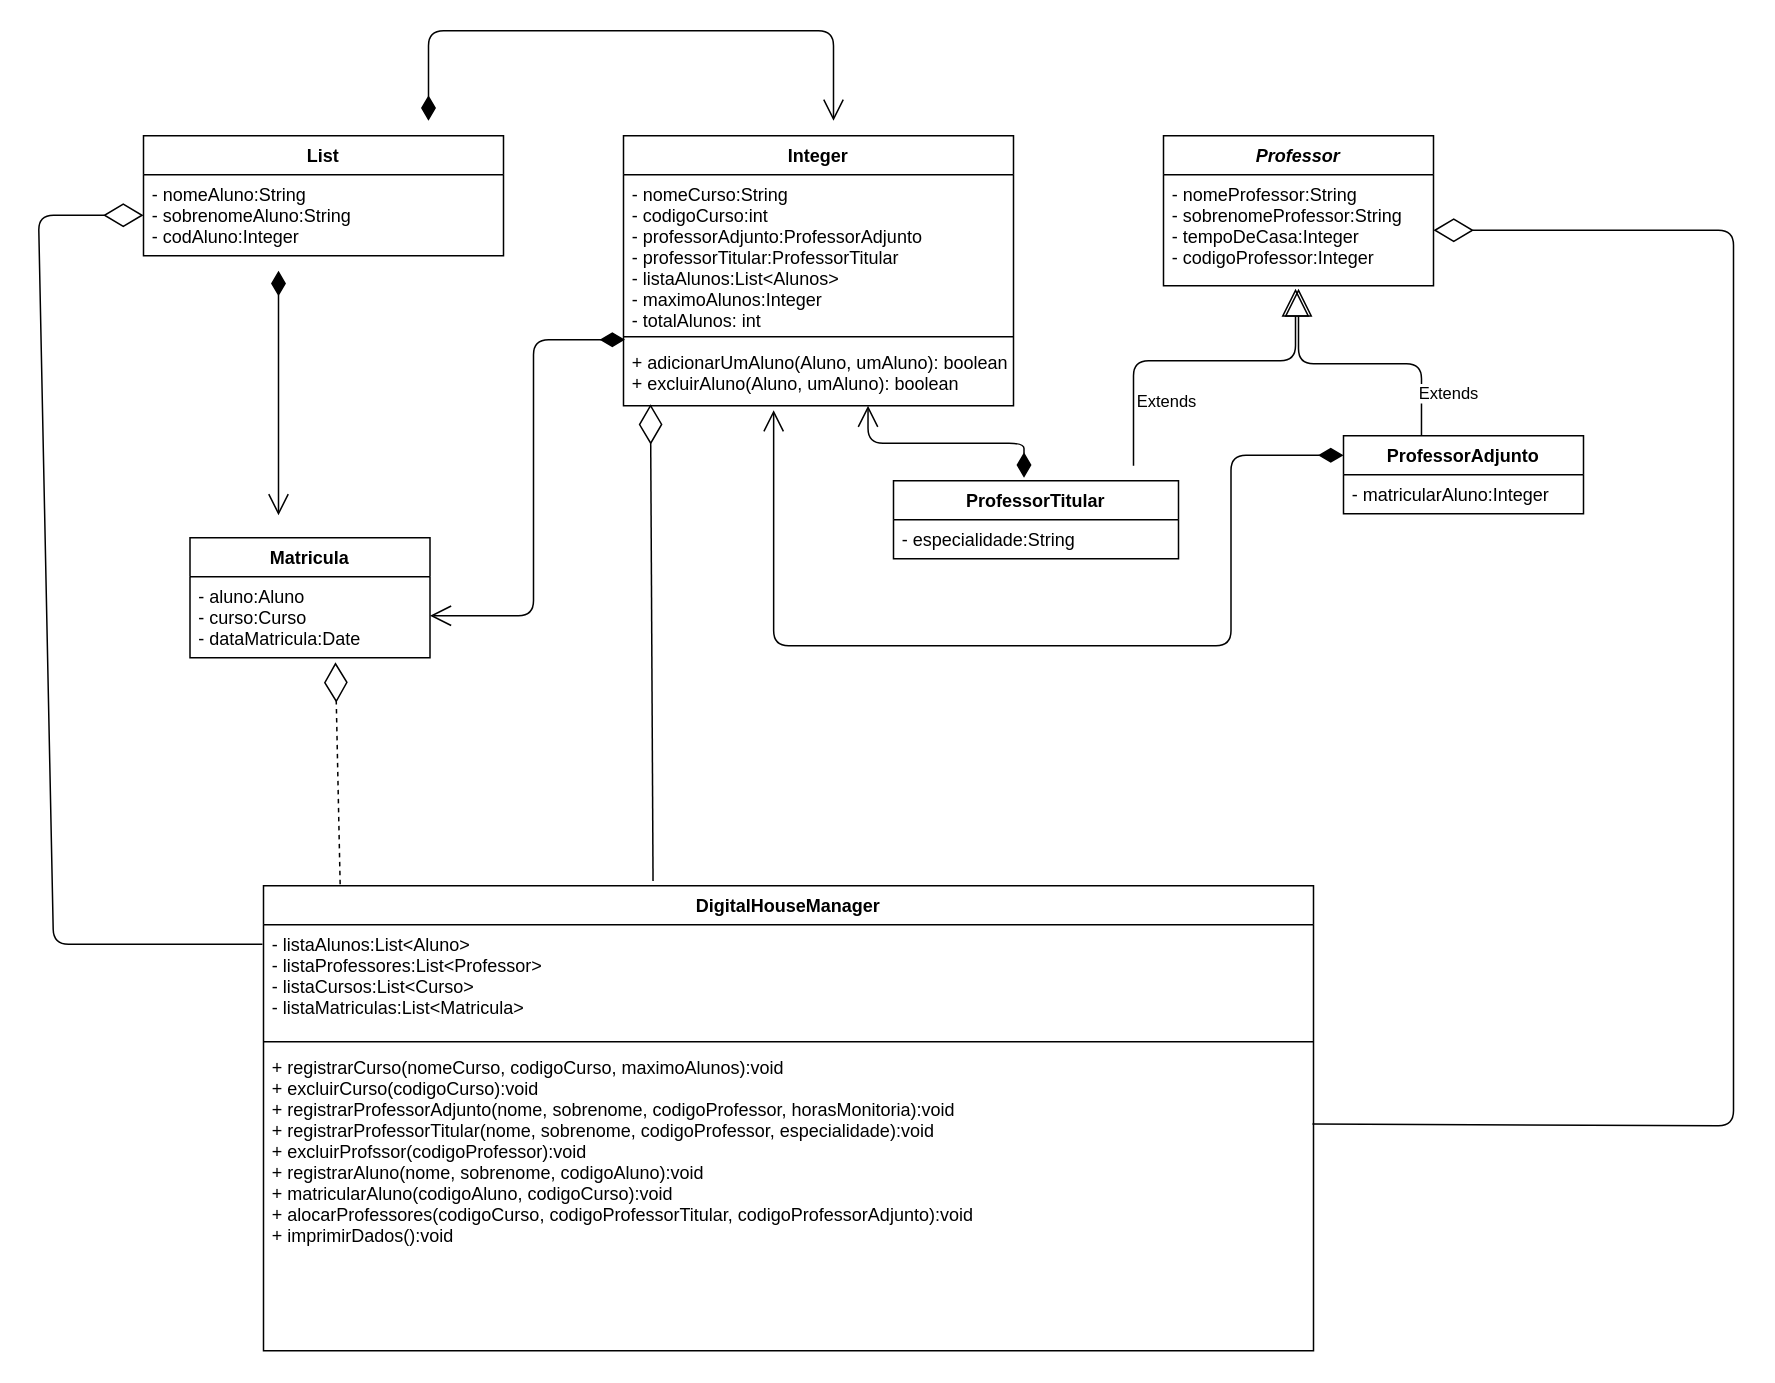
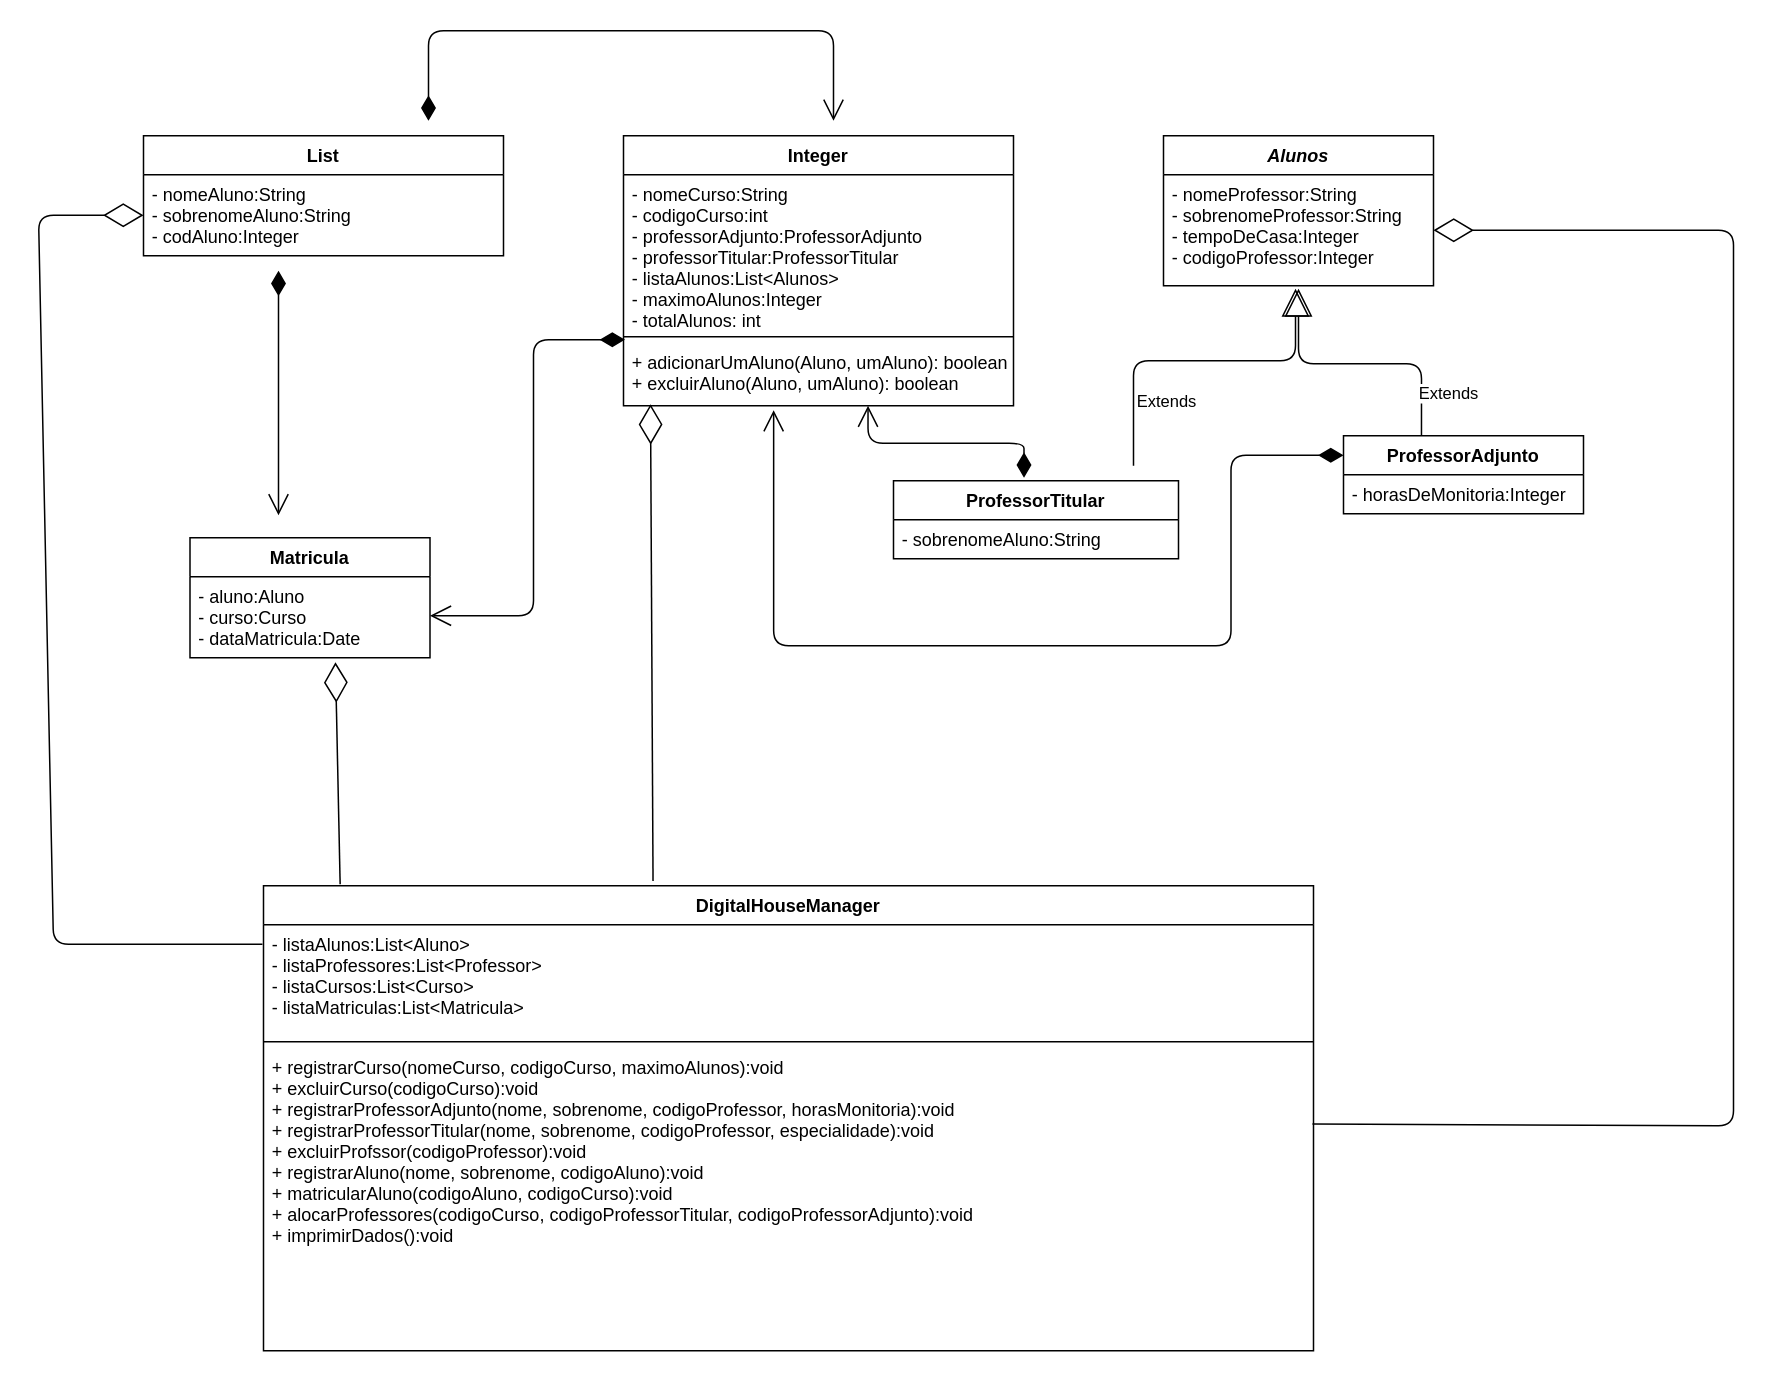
  <mxCell id="0" />
  <mxCell id="1" parent="0" />
  <mxCell id="2" value="List" style="swimlane;fontStyle=1;align=center;verticalAlign=top;childLayout=stackLayout;horizontal=1;startSize=26;horizontalStack=0;resizeParent=1;resizeParentMax=0;resizeLast=0;collapsible=1;marginBottom=0;" parent="1" vertex="1"><mxGeometry x="90" y="90" width="240" height="80" as="geometry" /></mxCell>
  <mxCell id="3" value="- nomeAluno:String&#10;- sobrenomeAluno:String&#10;- codAluno:Integer&#10;" style="text;strokeColor=none;fillColor=none;align=left;verticalAlign=top;spacingLeft=4;spacingRight=4;overflow=hidden;rotatable=0;points=[[0,0.5],[1,0.5]];portConstraint=eastwest;" parent="2" vertex="1"><mxGeometry y="26" width="240" height="54" as="geometry" /></mxCell>
  <mxCell id="4" value="Integer" style="swimlane;fontStyle=1;align=center;verticalAlign=top;childLayout=stackLayout;horizontal=1;startSize=26;horizontalStack=0;resizeParent=1;resizeParentMax=0;resizeLast=0;collapsible=1;marginBottom=0;" parent="1" vertex="1"><mxGeometry x="410" y="90" width="260" height="180" as="geometry" /></mxCell>
  <mxCell id="5" value="- nomeCurso:String&#10;- codigoCurso:int&#10;- professorAdjunto:ProfessorAdjunto&#10;- professorTitular:ProfessorTitular&#10;- listaAlunos:List&lt;Alunos&gt;&#10;- maximoAlunos:Integer&#10;- totalAlunos: int" style="text;strokeColor=none;fillColor=none;align=left;verticalAlign=top;spacingLeft=4;spacingRight=4;overflow=hidden;rotatable=0;points=[[0,0.5],[1,0.5]];portConstraint=eastwest;" parent="4" vertex="1"><mxGeometry y="26" width="260" height="104" as="geometry" /></mxCell>
  <mxCell id="6" value="" style="line;strokeWidth=1;fillColor=none;align=left;verticalAlign=middle;spacingTop=-1;spacingLeft=3;spacingRight=3;rotatable=0;labelPosition=right;points=[];portConstraint=eastwest;" parent="4" vertex="1"><mxGeometry y="130" width="260" height="8" as="geometry" /></mxCell>
  <mxCell id="7" value="+ adicionarUmAluno(Aluno, umAluno): boolean&#10;+ excluirAluno(Aluno, umAluno): boolean" style="text;strokeColor=none;fillColor=none;align=left;verticalAlign=top;spacingLeft=4;spacingRight=4;overflow=hidden;rotatable=0;points=[[0,0.5],[1,0.5]];portConstraint=eastwest;" parent="4" vertex="1"><mxGeometry y="138" width="260" height="42" as="geometry" /></mxCell>
  <mxCell id="8" value="" style="endArrow=open;html=1;endSize=12;startArrow=diamondThin;startSize=14;startFill=1;edgeStyle=orthogonalEdgeStyle;align=left;verticalAlign=bottom;entryX=0.004;entryY=-0.048;entryDx=0;entryDy=0;entryPerimeter=0;exitX=0.004;exitY=-0.048;exitDx=0;exitDy=0;exitPerimeter=0;" edge="1" parent="4" source="7"><mxGeometry x="0.739" y="16" relative="1" as="geometry"><mxPoint x="-49" y="170" as="sourcePoint" /><mxPoint x="-129" y="320" as="targetPoint" /><Array as="points"><mxPoint x="-60" y="136" /><mxPoint x="-60" y="320" /></Array><mxPoint as="offset" /></mxGeometry></mxCell>
- <mxCell id="9" value="Professor" style="swimlane;fontStyle=3;align=center;verticalAlign=top;childLayout=stackLayout;horizontal=1;startSize=26;horizontalStack=0;resizeParent=1;resizeParentMax=0;resizeLast=0;collapsible=1;marginBottom=0;" parent="1" vertex="1"><mxGeometry x="770" y="90" width="180" height="100" as="geometry" /></mxCell>
+ <mxCell id="9" value="Alunos" style="swimlane;fontStyle=3;align=center;verticalAlign=top;childLayout=stackLayout;horizontal=1;startSize=26;horizontalStack=0;resizeParent=1;resizeParentMax=0;resizeLast=0;collapsible=1;marginBottom=0;" parent="1" vertex="1"><mxGeometry x="770" y="90" width="180" height="100" as="geometry" /></mxCell>
  <mxCell id="10" value="- nomeProfessor:String&#10;- sobrenomeProfessor:String&#10;- tempoDeCasa:Integer&#10;- codigoProfessor:Integer" style="text;strokeColor=none;fillColor=none;align=left;verticalAlign=top;spacingLeft=4;spacingRight=4;overflow=hidden;rotatable=0;points=[[0,0.5],[1,0.5]];portConstraint=eastwest;" parent="9" vertex="1"><mxGeometry y="26" width="180" height="74" as="geometry" /></mxCell>
  <mxCell id="11" value="ProfessorTitular" style="swimlane;fontStyle=1;align=center;verticalAlign=top;childLayout=stackLayout;horizontal=1;startSize=26;horizontalStack=0;resizeParent=1;resizeParentMax=0;resizeLast=0;collapsible=1;marginBottom=0;" parent="1" vertex="1"><mxGeometry x="590" y="320" width="190" height="52" as="geometry" /></mxCell>
- <mxCell id="12" value="- especialidade:String&#10;" style="text;strokeColor=none;fillColor=none;align=left;verticalAlign=top;spacingLeft=4;spacingRight=4;overflow=hidden;rotatable=0;points=[[0,0.5],[1,0.5]];portConstraint=eastwest;" parent="11" vertex="1"><mxGeometry y="26" width="190" height="26" as="geometry" /></mxCell>
+ <mxCell id="12" value="- sobrenomeAluno:String&#10;" style="text;strokeColor=none;fillColor=none;align=left;verticalAlign=top;spacingLeft=4;spacingRight=4;overflow=hidden;rotatable=0;points=[[0,0.5],[1,0.5]];portConstraint=eastwest;" parent="11" vertex="1"><mxGeometry y="26" width="190" height="26" as="geometry" /></mxCell>
  <mxCell id="13" value="ProfessorAdjunto" style="swimlane;fontStyle=1;align=center;verticalAlign=top;childLayout=stackLayout;horizontal=1;startSize=26;horizontalStack=0;resizeParent=1;resizeParentMax=0;resizeLast=0;collapsible=1;marginBottom=0;" parent="1" vertex="1"><mxGeometry x="890" y="290" width="160" height="52" as="geometry" /></mxCell>
- <mxCell id="14" value="- matricularAluno:Integer" style="text;strokeColor=none;fillColor=none;align=left;verticalAlign=top;spacingLeft=4;spacingRight=4;overflow=hidden;rotatable=0;points=[[0,0.5],[1,0.5]];portConstraint=eastwest;" parent="13" vertex="1"><mxGeometry y="26" width="160" height="26" as="geometry" /></mxCell>
+ <mxCell id="14" value="- horasDeMonitoria:Integer" style="text;strokeColor=none;fillColor=none;align=left;verticalAlign=top;spacingLeft=4;spacingRight=4;overflow=hidden;rotatable=0;points=[[0,0.5],[1,0.5]];portConstraint=eastwest;" parent="13" vertex="1"><mxGeometry y="26" width="160" height="26" as="geometry" /></mxCell>
  <mxCell id="15" value="Matricula" style="swimlane;fontStyle=1;align=center;verticalAlign=top;childLayout=stackLayout;horizontal=1;startSize=26;horizontalStack=0;resizeParent=1;resizeParentMax=0;resizeLast=0;collapsible=1;marginBottom=0;" parent="1" vertex="1"><mxGeometry x="121" y="358" width="160" height="80" as="geometry" /></mxCell>
  <mxCell id="16" value="- aluno:Aluno&#10;- curso:Curso&#10;- dataMatricula:Date" style="text;strokeColor=none;fillColor=none;align=left;verticalAlign=top;spacingLeft=4;spacingRight=4;overflow=hidden;rotatable=0;points=[[0,0.5],[1,0.5]];portConstraint=eastwest;" parent="15" vertex="1"><mxGeometry y="26" width="160" height="54" as="geometry" /></mxCell>
  <mxCell id="17" value=" DigitalHouseManager" style="swimlane;fontStyle=1;align=center;verticalAlign=top;childLayout=stackLayout;horizontal=1;startSize=26;horizontalStack=0;resizeParent=1;resizeParentMax=0;resizeLast=0;collapsible=1;marginBottom=0;" parent="1" vertex="1"><mxGeometry x="170" y="590" width="700" height="310" as="geometry" /></mxCell>
  <mxCell id="18" value="- listaAlunos:List&lt;Aluno&gt;&#10;- listaProfessores:List&lt;Professor&gt;&#10;- listaCursos:List&lt;Curso&gt;&#10;- listaMatriculas:List&lt;Matricula&gt;" style="text;strokeColor=none;fillColor=none;align=left;verticalAlign=top;spacingLeft=4;spacingRight=4;overflow=hidden;rotatable=0;points=[[0,0.5],[1,0.5]];portConstraint=eastwest;" parent="17" vertex="1"><mxGeometry y="26" width="700" height="74" as="geometry" /></mxCell>
  <mxCell id="19" value="" style="line;strokeWidth=1;fillColor=none;align=left;verticalAlign=middle;spacingTop=-1;spacingLeft=3;spacingRight=3;rotatable=0;labelPosition=right;points=[];portConstraint=eastwest;" parent="17" vertex="1"><mxGeometry y="100" width="700" height="8" as="geometry" /></mxCell>
  <mxCell id="20" value="+ registrarCurso(nomeCurso, codigoCurso, maximoAlunos):void&#10;+ excluirCurso(codigoCurso):void&#10;+ registrarProfessorAdjunto(nome, sobrenome, codigoProfessor, horasMonitoria):void&#10;+ registrarProfessorTitular(nome, sobrenome, codigoProfessor, especialidade):void&#10;+ excluirProfssor(codigoProfessor):void&#10;+ registrarAluno(nome, sobrenome, codigoAluno):void&#10;+ matricularAluno(codigoAluno, codigoCurso):void&#10;+ alocarProfessores(codigoCurso, codigoProfessorTitular, codigoProfessorAdjunto):void&#10;+ imprimirDados():void&#10;&#10;" style="text;strokeColor=none;fillColor=none;align=left;verticalAlign=top;spacingLeft=4;spacingRight=4;overflow=hidden;rotatable=0;points=[[0,0.5],[1,0.5]];portConstraint=eastwest;" parent="17" vertex="1"><mxGeometry y="108" width="700" height="202" as="geometry" /></mxCell>
  <mxCell id="21" value="Extends" style="endArrow=block;endSize=16;endFill=0;html=1;entryX=0.489;entryY=1.027;entryDx=0;entryDy=0;entryPerimeter=0;" edge="1" parent="1" target="10"><mxGeometry x="-0.188" y="-26" width="160" relative="1" as="geometry"><mxPoint x="750" y="310" as="sourcePoint" /><mxPoint x="740" y="200" as="targetPoint" /><Array as="points"><mxPoint x="750" y="240" /><mxPoint x="858" y="240" /></Array><mxPoint y="1" as="offset" /></mxGeometry></mxCell>
  <mxCell id="22" value="Extends" style="endArrow=block;endSize=16;endFill=0;html=1;" edge="1" parent="1"><mxGeometry x="-0.689" y="-18" width="160" relative="1" as="geometry"><mxPoint x="941.98" y="290" as="sourcePoint" /><mxPoint x="860" y="192" as="targetPoint" /><Array as="points"><mxPoint x="942" y="242" /><mxPoint x="900" y="242" /><mxPoint x="860" y="242" /></Array><mxPoint as="offset" /></mxGeometry></mxCell>
  <mxCell id="23" value="" style="endArrow=open;html=1;endSize=12;startArrow=diamondThin;startSize=14;startFill=1;edgeStyle=orthogonalEdgeStyle;align=left;verticalAlign=bottom;" edge="1" parent="1"><mxGeometry x="0.632" y="40" relative="1" as="geometry"><mxPoint x="180" y="180" as="sourcePoint" /><mxPoint x="180" y="343" as="targetPoint" /><Array as="points"><mxPoint x="180" y="180" /></Array><mxPoint as="offset" /></mxGeometry></mxCell>
  <mxCell id="24" value="" style="endArrow=open;html=1;endSize=12;startArrow=diamondThin;startSize=14;startFill=1;edgeStyle=orthogonalEdgeStyle;align=left;verticalAlign=bottom;entryX=0.385;entryY=1.071;entryDx=0;entryDy=0;exitX=0;exitY=0.25;exitDx=0;exitDy=0;entryPerimeter=0;" edge="1" parent="1" source="13" target="7"><mxGeometry x="0.802" y="3" relative="1" as="geometry"><mxPoint x="840" y="210" as="sourcePoint" /><mxPoint x="510" y="280" as="targetPoint" /><Array as="points"><mxPoint x="815" y="303" /><mxPoint x="815" y="430" /><mxPoint x="510" y="430" /></Array><mxPoint as="offset" /></mxGeometry></mxCell>
  <mxCell id="25" value="" style="endArrow=open;html=1;endSize=12;startArrow=diamondThin;startSize=14;startFill=1;edgeStyle=orthogonalEdgeStyle;align=left;verticalAlign=bottom;entryX=0.627;entryY=1;entryDx=0;entryDy=0;entryPerimeter=0;exitX=0.458;exitY=-0.038;exitDx=0;exitDy=0;exitPerimeter=0;" edge="1" parent="1" source="11" target="7"><mxGeometry x="-0.053" y="-23" relative="1" as="geometry"><mxPoint x="730" y="280" as="sourcePoint" /><mxPoint x="570" y="280" as="targetPoint" /><mxPoint as="offset" /></mxGeometry></mxCell>
- <mxCell id="26" value="" style="endArrow=diamondThin;endFill=0;endSize=24;html=1;entryX=0.606;entryY=1.056;entryDx=0;entryDy=0;entryPerimeter=0;exitX=0.073;exitY=-0.003;exitDx=0;exitDy=0;exitPerimeter=0;dashed=1;" edge="1" parent="1" source="17" target="16"><mxGeometry width="160" relative="1" as="geometry"><mxPoint x="290" y="550" as="sourcePoint" /><mxPoint x="130" y="550" as="targetPoint" /></mxGeometry></mxCell>
+ <mxCell id="26" value="" style="endArrow=diamondThin;endFill=0;endSize=24;html=1;entryX=0.606;entryY=1.056;entryDx=0;entryDy=0;entryPerimeter=0;exitX=0.073;exitY=-0.003;exitDx=0;exitDy=0;exitPerimeter=0;" edge="1" parent="1" source="17" target="16"><mxGeometry width="160" relative="1" as="geometry"><mxPoint x="290" y="550" as="sourcePoint" /><mxPoint x="130" y="550" as="targetPoint" /></mxGeometry></mxCell>
  <mxCell id="27" value="" style="endArrow=diamondThin;endFill=0;endSize=24;html=1;exitX=-0.001;exitY=0.176;exitDx=0;exitDy=0;exitPerimeter=0;entryX=0;entryY=0.5;entryDx=0;entryDy=0;" edge="1" parent="1" source="18" target="3"><mxGeometry width="160" relative="1" as="geometry"><mxPoint x="320" y="580" as="sourcePoint" /><mxPoint x="30" y="130" as="targetPoint" /><Array as="points"><mxPoint x="30" y="629" /><mxPoint x="20" y="143" /></Array></mxGeometry></mxCell>
  <mxCell id="28" value="" style="endArrow=diamondThin;endFill=0;endSize=24;html=1;exitX=0.371;exitY=-0.01;exitDx=0;exitDy=0;exitPerimeter=0;" edge="1" parent="1" source="17"><mxGeometry width="160" relative="1" as="geometry"><mxPoint x="430" y="580" as="sourcePoint" /><mxPoint x="428" y="269" as="targetPoint" /></mxGeometry></mxCell>
  <mxCell id="29" value="" style="endArrow=diamondThin;endFill=0;endSize=24;html=1;exitX=0.999;exitY=0.252;exitDx=0;exitDy=0;exitPerimeter=0;entryX=1;entryY=0.5;entryDx=0;entryDy=0;" edge="1" parent="1" source="20" target="10"><mxGeometry width="160" relative="1" as="geometry"><mxPoint x="870" y="744.5" as="sourcePoint" /><mxPoint x="1150" y="110" as="targetPoint" /><Array as="points"><mxPoint x="1150" y="750" /><mxPoint x="1150" y="153" /></Array></mxGeometry></mxCell>
  <mxCell id="30" value="" style="endArrow=open;html=1;endSize=12;startArrow=diamondThin;startSize=14;startFill=1;edgeStyle=orthogonalEdgeStyle;align=left;verticalAlign=bottom;" edge="1" parent="1"><mxGeometry x="-1" y="3" relative="1" as="geometry"><mxPoint x="280" y="80" as="sourcePoint" /><mxPoint x="550" y="80" as="targetPoint" /><Array as="points"><mxPoint x="280" y="20" /><mxPoint x="550" y="20" /></Array></mxGeometry></mxCell>
